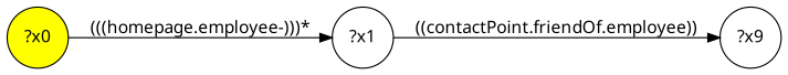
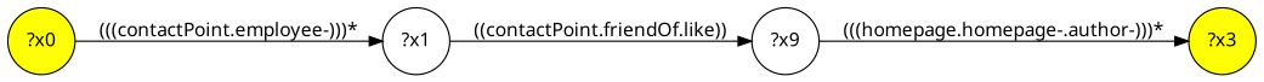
  digraph {
    fontname="Noto Sans"
    rankdir=LR
    node [fontname="Noto Sans" shape=circle]
    edge [fontname="Noto Sans"]
    n1 [fillcolor=yellow label="?x0" style="filled,"]
    n2 [label="?x1"]
    n3 [label="?x9"]
-   n1 -> n2 [label="(((homepage.employee-)))*"]
-   n2 -> n3 [label="((contactPoint.friendOf.employee))"]
+   n4 [fillcolor=yellow label="?x3" style="filled,"]
+   n1 -> n2 [label="(((contactPoint.employee-)))*"]
+   n2 -> n3 [label="((contactPoint.friendOf.like))"]
+   n3 -> n4 [label="(((homepage.homepage-.author-)))*"]
  }
